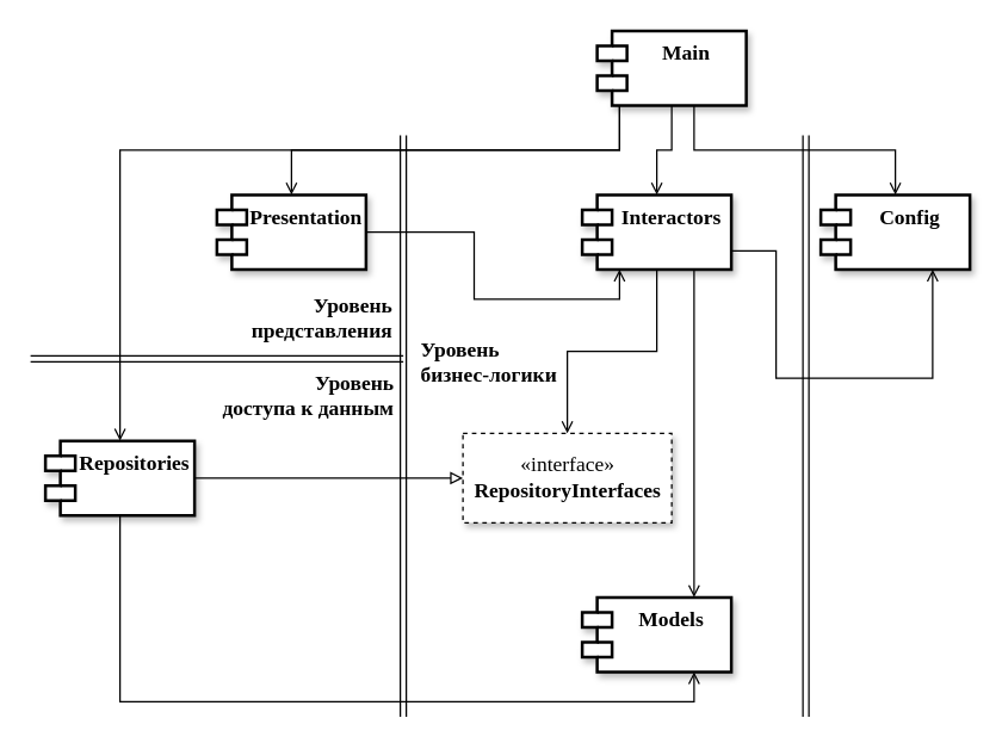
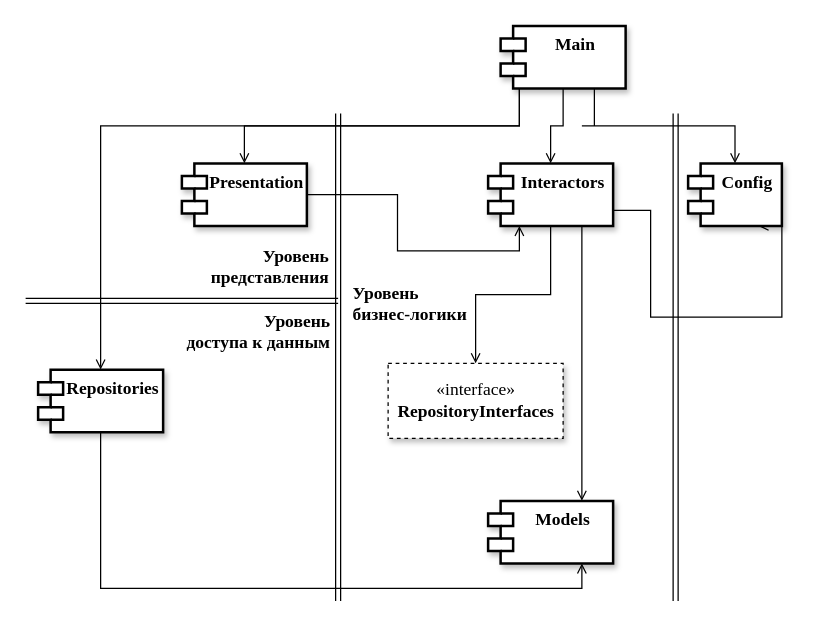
  <mxCell id="0" />
  <mxCell id="1" parent="0" />
  <mxCell id="2" style="edgeStyle=orthogonalEdgeStyle;rounded=0;orthogonalLoop=1;jettySize=auto;html=1;exitX=0.25;exitY=1;exitDx=0;exitDy=0;entryX=0.5;entryY=0;entryDx=0;entryDy=0;fontFamily=Times New Roman;fontSize=14;endArrow=open;endFill=0;" parent="1" source="6" target="10" edge="1"><mxGeometry relative="1" as="geometry"><Array as="points"><mxPoint x="415" y="100" /><mxPoint x="80" y="100" /></Array></mxGeometry></mxCell>
  <mxCell id="3" style="edgeStyle=orthogonalEdgeStyle;rounded=0;orthogonalLoop=1;jettySize=auto;html=1;exitX=0.25;exitY=1;exitDx=0;exitDy=0;entryX=0.5;entryY=0;entryDx=0;entryDy=0;fontFamily=Times New Roman;fontSize=14;endArrow=open;endFill=0;" parent="1" source="6" target="17" edge="1"><mxGeometry relative="1" as="geometry"><Array as="points"><mxPoint x="415" y="100" /><mxPoint x="195" y="100" /></Array></mxGeometry></mxCell>
  <mxCell id="4" style="edgeStyle=orthogonalEdgeStyle;rounded=0;orthogonalLoop=1;jettySize=auto;html=1;exitX=0.5;exitY=1;exitDx=0;exitDy=0;entryX=0.5;entryY=0;entryDx=0;entryDy=0;fontFamily=Times New Roman;fontSize=14;endArrow=open;endFill=0;" parent="1" source="6" target="14" edge="1"><mxGeometry relative="1" as="geometry" /></mxCell>
  <mxCell id="5" style="edgeStyle=orthogonalEdgeStyle;rounded=0;orthogonalLoop=1;jettySize=auto;html=1;exitX=0.75;exitY=1;exitDx=0;exitDy=0;entryX=0.5;entryY=0;entryDx=0;entryDy=0;fontFamily=Times New Roman;fontSize=14;endArrow=open;endFill=0;" parent="1" source="6" target="15" edge="1"><mxGeometry relative="1" as="geometry"><Array as="points"><mxPoint x="465" y="100" /><mxPoint x="600" y="100" /></Array></mxGeometry></mxCell>
  <mxCell id="6" value="Main" style="shape=module;align=left;spacingLeft=20;align=center;verticalAlign=top;strokeWidth=2;fontFamily=Times New Roman;fontSize=14;shadow=1;fontStyle=1" parent="1" vertex="1"><mxGeometry x="400" y="20" width="100" height="50" as="geometry" /></mxCell>
  <mxCell id="7" value="Models" style="shape=module;align=left;spacingLeft=20;align=center;verticalAlign=top;strokeWidth=2;fontFamily=Times New Roman;fontSize=14;shadow=1;fontStyle=1" parent="1" vertex="1"><mxGeometry x="390" y="400" width="100" height="50" as="geometry" /></mxCell>
  <mxCell id="8" style="edgeStyle=orthogonalEdgeStyle;rounded=0;orthogonalLoop=1;jettySize=auto;html=1;exitX=0.5;exitY=1;exitDx=0;exitDy=0;entryX=0.75;entryY=1;entryDx=0;entryDy=0;fontFamily=Times New Roman;fontSize=14;endArrow=open;endFill=0;" parent="1" source="10" target="7" edge="1"><mxGeometry relative="1" as="geometry" /></mxCell>
- <mxCell id="9" style="edgeStyle=orthogonalEdgeStyle;rounded=0;orthogonalLoop=1;jettySize=auto;html=1;exitX=1;exitY=0.5;exitDx=0;exitDy=0;entryX=0;entryY=0.5;entryDx=0;entryDy=0;fontFamily=Times New Roman;fontSize=14;endArrow=block;endFill=0;" edge="1" parent="1" source="10" target="23"><mxGeometry relative="1" as="geometry" /></mxCell>
  <mxCell id="10" value="Repositories" style="shape=module;align=left;spacingLeft=20;align=center;verticalAlign=top;strokeWidth=2;fontFamily=Times New Roman;fontSize=14;shadow=1;fontStyle=1" parent="1" vertex="1"><mxGeometry x="30" y="295" width="100" height="50" as="geometry" /></mxCell>
  <mxCell id="11" style="edgeStyle=orthogonalEdgeStyle;rounded=0;orthogonalLoop=1;jettySize=auto;html=1;exitX=0.75;exitY=1;exitDx=0;exitDy=0;entryX=0.75;entryY=0;entryDx=0;entryDy=0;fontFamily=Times New Roman;fontSize=14;endArrow=open;endFill=0;" parent="1" source="14" target="7" edge="1"><mxGeometry relative="1" as="geometry" /></mxCell>
  <mxCell id="12" style="edgeStyle=orthogonalEdgeStyle;rounded=0;orthogonalLoop=1;jettySize=auto;html=1;exitX=1;exitY=0.75;exitDx=0;exitDy=0;entryX=0.75;entryY=1;entryDx=0;entryDy=0;endArrow=open;endFill=0;" parent="1" source="14" target="15" edge="1"><mxGeometry relative="1" as="geometry"><Array as="points"><mxPoint x="520" y="168" /><mxPoint x="520" y="253" /><mxPoint x="625" y="253" /></Array></mxGeometry></mxCell>
  <mxCell id="13" style="edgeStyle=orthogonalEdgeStyle;rounded=0;orthogonalLoop=1;jettySize=auto;html=1;exitX=0.5;exitY=1;exitDx=0;exitDy=0;entryX=0.5;entryY=0;entryDx=0;entryDy=0;fontFamily=Times New Roman;fontSize=14;endArrow=open;endFill=0;" edge="1" parent="1" source="14" target="23"><mxGeometry relative="1" as="geometry" /></mxCell>
  <mxCell id="14" value="Interactors" style="shape=module;align=left;spacingLeft=20;align=center;verticalAlign=top;strokeWidth=2;fontFamily=Times New Roman;fontSize=14;shadow=1;fontStyle=1" parent="1" vertex="1"><mxGeometry x="390" y="130" width="100" height="50" as="geometry" /></mxCell>
- <mxCell id="15" value="Config" style="shape=module;align=left;spacingLeft=20;align=center;verticalAlign=top;strokeWidth=2;fontFamily=Times New Roman;fontSize=14;shadow=1;fontStyle=1" parent="1" vertex="1"><mxGeometry x="550" y="130" width="100" height="50" as="geometry" /></mxCell>
+ <mxCell id="15" value="Config" style="shape=module;align=left;spacingLeft=20;align=center;verticalAlign=top;strokeWidth=2;fontFamily=Times New Roman;fontSize=14;shadow=1;fontStyle=1" parent="1" vertex="1"><mxGeometry x="550" y="130" width="75" height="50" as="geometry" /></mxCell>
  <mxCell id="16" style="edgeStyle=orthogonalEdgeStyle;rounded=0;orthogonalLoop=1;jettySize=auto;html=1;exitX=1;exitY=0.5;exitDx=0;exitDy=0;entryX=0.25;entryY=1;entryDx=0;entryDy=0;fontFamily=Times New Roman;fontSize=14;endArrow=open;endFill=0;" parent="1" source="17" target="14" edge="1"><mxGeometry relative="1" as="geometry" /></mxCell>
  <mxCell id="17" value="Presentation" style="shape=module;align=left;spacingLeft=20;align=center;verticalAlign=top;strokeWidth=2;fontFamily=Times New Roman;fontSize=14;shadow=1;fontStyle=1" parent="1" vertex="1"><mxGeometry x="145" y="130" width="100" height="50" as="geometry" /></mxCell>
  <mxCell id="18" value="" style="shape=link;html=1;rounded=0;" edge="1" parent="1"><mxGeometry width="100" relative="1" as="geometry"><mxPoint x="20" y="240" as="sourcePoint" /><mxPoint x="270" y="240" as="targetPoint" /></mxGeometry></mxCell>
  <mxCell id="19" value="&lt;font style=&quot;font-size: 14px;&quot; face=&quot;Times New Roman&quot;&gt;&lt;b&gt;Уровень &lt;br&gt;доступа к данным&lt;/b&gt;&lt;/font&gt;" style="text;html=1;align=right;verticalAlign=middle;resizable=0;points=[];autosize=1;strokeColor=none;fillColor=none;" vertex="1" parent="1"><mxGeometry x="125" y="240" width="140" height="50" as="geometry" /></mxCell>
  <mxCell id="20" value="" style="shape=link;html=1;rounded=0;" edge="1" parent="1"><mxGeometry width="100" relative="1" as="geometry"><mxPoint x="270" y="480" as="sourcePoint" /><mxPoint x="270" y="90" as="targetPoint" /></mxGeometry></mxCell>
  <mxCell id="21" value="&lt;b&gt;&lt;span style=&quot;color: rgb(0, 0, 0); font-family: &amp;quot;Times New Roman&amp;quot;; font-size: 14px; font-style: normal; font-variant-ligatures: normal; font-variant-caps: normal; letter-spacing: normal; orphans: 2; text-indent: 0px; text-transform: none; widows: 2; word-spacing: 0px; -webkit-text-stroke-width: 0px; text-decoration-thickness: initial; text-decoration-style: initial; text-decoration-color: initial; float: none; display: inline !important;&quot;&gt;Уровень&lt;/span&gt;&lt;br style=&quot;color: rgb(0, 0, 0); font-family: &amp;quot;Times New Roman&amp;quot;; font-size: 14px; font-style: normal; font-variant-ligatures: normal; font-variant-caps: normal; letter-spacing: normal; orphans: 2; text-indent: 0px; text-transform: none; widows: 2; word-spacing: 0px; -webkit-text-stroke-width: 0px; text-decoration-thickness: initial; text-decoration-style: initial; text-decoration-color: initial;&quot;&gt;&lt;span style=&quot;color: rgb(0, 0, 0); font-family: &amp;quot;Times New Roman&amp;quot;; font-size: 14px; font-style: normal; font-variant-ligatures: normal; font-variant-caps: normal; letter-spacing: normal; orphans: 2; text-indent: 0px; text-transform: none; widows: 2; word-spacing: 0px; -webkit-text-stroke-width: 0px; text-decoration-thickness: initial; text-decoration-style: initial; text-decoration-color: initial; float: none; display: inline !important;&quot;&gt;представления&lt;/span&gt;&lt;/b&gt;" style="text;whiteSpace=wrap;html=1;fontSize=14;fontFamily=Times New Roman;align=right;" vertex="1" parent="1"><mxGeometry x="125" y="190" width="140" height="60" as="geometry" /></mxCell>
  <mxCell id="22" value="&lt;b&gt;&lt;span style=&quot;color: rgb(0, 0, 0); font-family: &amp;quot;Times New Roman&amp;quot;; font-size: 14px; font-style: normal; font-variant-ligatures: normal; font-variant-caps: normal; letter-spacing: normal; orphans: 2; text-indent: 0px; text-transform: none; widows: 2; word-spacing: 0px; -webkit-text-stroke-width: 0px; text-decoration-thickness: initial; text-decoration-style: initial; text-decoration-color: initial; float: none; display: inline !important;&quot;&gt;Уровень&lt;/span&gt;&lt;br style=&quot;color: rgb(0, 0, 0); font-family: &amp;quot;Times New Roman&amp;quot;; font-size: 14px; font-style: normal; font-variant-ligatures: normal; font-variant-caps: normal; letter-spacing: normal; orphans: 2; text-indent: 0px; text-transform: none; widows: 2; word-spacing: 0px; -webkit-text-stroke-width: 0px; text-decoration-thickness: initial; text-decoration-style: initial; text-decoration-color: initial;&quot;&gt;&lt;span style=&quot;color: rgb(0, 0, 0); font-family: &amp;quot;Times New Roman&amp;quot;; font-size: 14px; font-style: normal; font-variant-ligatures: normal; font-variant-caps: normal; letter-spacing: normal; orphans: 2; text-indent: 0px; text-transform: none; widows: 2; word-spacing: 0px; -webkit-text-stroke-width: 0px; text-decoration-thickness: initial; text-decoration-style: initial; text-decoration-color: initial; float: none; display: inline !important;&quot;&gt;бизнес-логики&lt;/span&gt;&lt;/b&gt;" style="text;whiteSpace=wrap;html=1;fontSize=14;fontFamily=Times New Roman;align=left;" vertex="1" parent="1"><mxGeometry x="280" y="220" width="140" height="60" as="geometry" /></mxCell>
  <mxCell id="23" value="«interface»&lt;br&gt;&lt;b&gt;RepositoryInterfaces&lt;/b&gt;" style="html=1;labelBackgroundColor=none;fontFamily=Times New Roman;fontSize=14;shadow=1;dashed=1;" vertex="1" parent="1"><mxGeometry x="310" y="290" width="140" height="60" as="geometry" /></mxCell>
  <mxCell id="24" value="" style="shape=link;html=1;rounded=0;" edge="1" parent="1"><mxGeometry width="100" relative="1" as="geometry"><mxPoint x="540" y="480" as="sourcePoint" /><mxPoint x="540" y="90" as="targetPoint" /></mxGeometry></mxCell>
